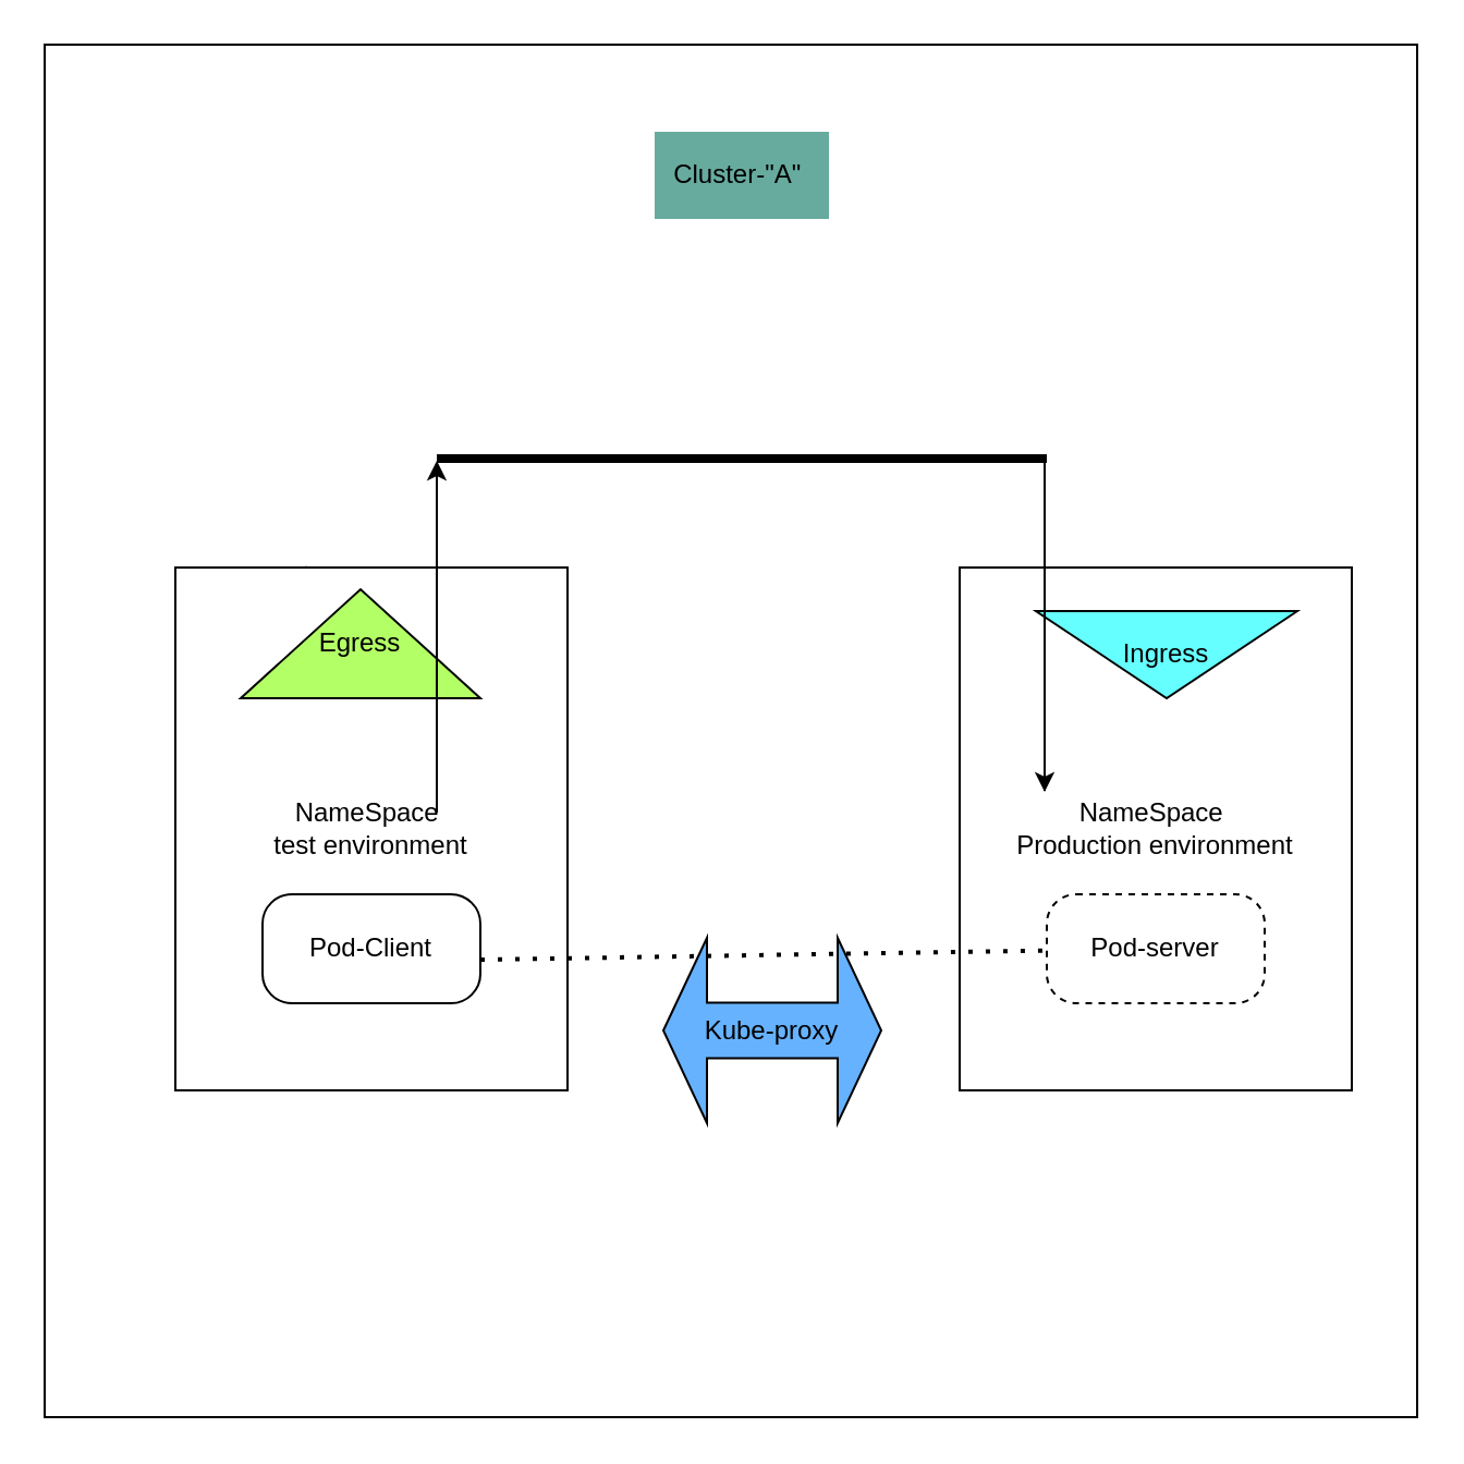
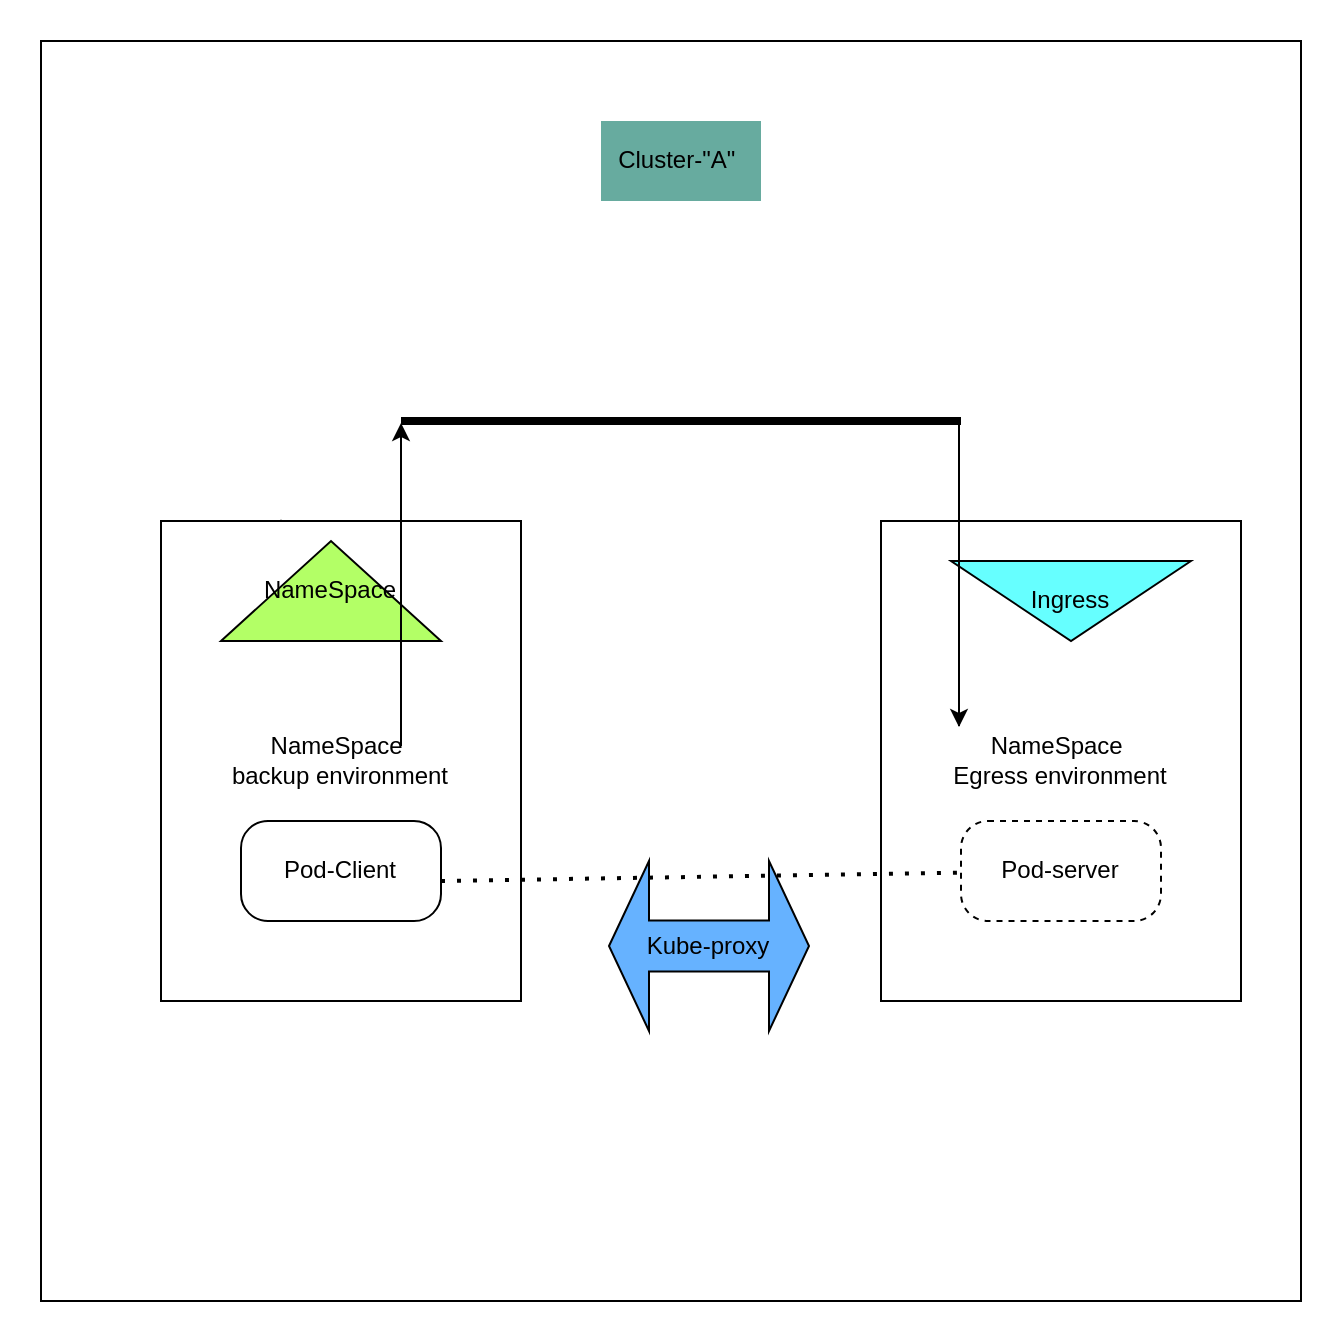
  <mxCell id="0" />
  <mxCell id="1" parent="0" />
  <mxCell id="2" value="Weight&lt;br&gt;backup&lt;br&gt;" style="text;html=1;resizable=0;autosize=1;align=center;verticalAlign=middle;points=[];fillColor=none;strokeColor=none;rounded=0;" parent="1" vertex="1"><mxGeometry x="130" y="120" width="50" height="30" as="geometry" /></mxCell>
  <mxCell id="3" value="" style="whiteSpace=wrap;html=1;aspect=fixed;" vertex="1" parent="1"><mxGeometry x="20" y="20" width="630" height="630" as="geometry" /></mxCell>
  <mxCell id="4" value="Pod-client" style="rhombus;whiteSpace=wrap;html=1;" vertex="1" parent="1"><mxGeometry x="120" y="260" width="40" height="62.5" as="geometry" /></mxCell>
- <mxCell id="5" value="NameSpace&amp;nbsp;&lt;br&gt;test environment" style="rounded=0;whiteSpace=wrap;html=1;" vertex="1" parent="1"><mxGeometry x="80" y="260" width="180" height="240" as="geometry" /></mxCell>
+ <mxCell id="5" value="NameSpace&amp;nbsp;&lt;br&gt;backup environment" style="rounded=0;whiteSpace=wrap;html=1;" vertex="1" parent="1"><mxGeometry x="80" y="260" width="180" height="240" as="geometry" /></mxCell>
  <mxCell id="6" value="Pod-Client" style="rounded=1;whiteSpace=wrap;html=1;arcSize=27;" vertex="1" parent="1"><mxGeometry x="120" y="410" width="100" height="50" as="geometry" /></mxCell>
- <mxCell id="7" value="NameSpace&amp;nbsp;&lt;br&gt;Production environment" style="rounded=0;whiteSpace=wrap;html=1;" vertex="1" parent="1"><mxGeometry x="440" y="260" width="180" height="240" as="geometry" /></mxCell>
+ <mxCell id="7" value="NameSpace&amp;nbsp;&lt;br&gt;Egress environment" style="rounded=0;whiteSpace=wrap;html=1;" vertex="1" parent="1"><mxGeometry x="440" y="260" width="180" height="240" as="geometry" /></mxCell>
  <mxCell id="8" value="Pod-server" style="rounded=1;whiteSpace=wrap;html=1;arcSize=27;dashed=1;" vertex="1" parent="1"><mxGeometry x="480" y="410" width="100" height="50" as="geometry" /></mxCell>
  <mxCell id="9" value="Cluster-&quot;A&quot;&amp;nbsp;" style="text;html=1;strokeColor=none;fillColor=#67AB9F;align=center;verticalAlign=middle;whiteSpace=wrap;rounded=0;" vertex="1" parent="1"><mxGeometry x="300" y="60" width="80" height="40" as="geometry" /></mxCell>
  <mxCell id="10" value="Ingress" style="triangle;whiteSpace=wrap;html=1;direction=south;fillColor=#66FFFF;" vertex="1" parent="1"><mxGeometry x="475" y="280" width="120" height="40" as="geometry" /></mxCell>
- <mxCell id="11" value="Egress" style="triangle;whiteSpace=wrap;html=1;direction=north;fillColor=#B3FF66;" vertex="1" parent="1"><mxGeometry x="110" y="270" width="110" height="50" as="geometry" /></mxCell>
+ <mxCell id="11" value="NameSpace" style="triangle;whiteSpace=wrap;html=1;direction=north;fillColor=#B3FF66;" vertex="1" parent="1"><mxGeometry x="110" y="270" width="110" height="50" as="geometry" /></mxCell>
  <mxCell id="12" value="Kube-proxy" style="shape=doubleArrow;whiteSpace=wrap;html=1;fillColor=#66B2FF;" vertex="1" parent="1"><mxGeometry x="304" y="430" width="100" height="85" as="geometry" /></mxCell>
  <mxCell id="13" value="" style="endArrow=classic;html=1;" edge="1" parent="1" target="15"><mxGeometry width="50" height="50" relative="1" as="geometry"><mxPoint x="200" y="372.5" as="sourcePoint" /><mxPoint x="200" y="310" as="targetPoint" /><Array as="points"><mxPoint x="200" y="327.5" /><mxPoint x="200" y="317.5" /></Array></mxGeometry></mxCell>
  <mxCell id="14" value="" style="endArrow=classic;html=1;" edge="1" parent="1"><mxGeometry width="50" height="50" relative="1" as="geometry"><mxPoint x="479" y="362.5" as="sourcePoint" /><mxPoint x="479" y="363" as="targetPoint" /><Array as="points"><mxPoint x="479" y="317.5" /><mxPoint x="479" y="205" /><mxPoint x="479" y="307.5" /></Array></mxGeometry></mxCell>
  <mxCell id="15" value="" style="line;strokeWidth=4;html=1;perimeter=backbonePerimeter;points=[];outlineConnect=0;" vertex="1" parent="1"><mxGeometry x="200" y="205" width="280" height="10" as="geometry" /></mxCell>
  <mxCell id="16" value="" style="endArrow=none;dashed=1;html=1;dashPattern=1 3;strokeWidth=2;" edge="1" parent="1" target="8"><mxGeometry width="50" height="50" relative="1" as="geometry"><mxPoint x="220" y="440" as="sourcePoint" /><mxPoint x="270" y="390" as="targetPoint" /></mxGeometry></mxCell>
